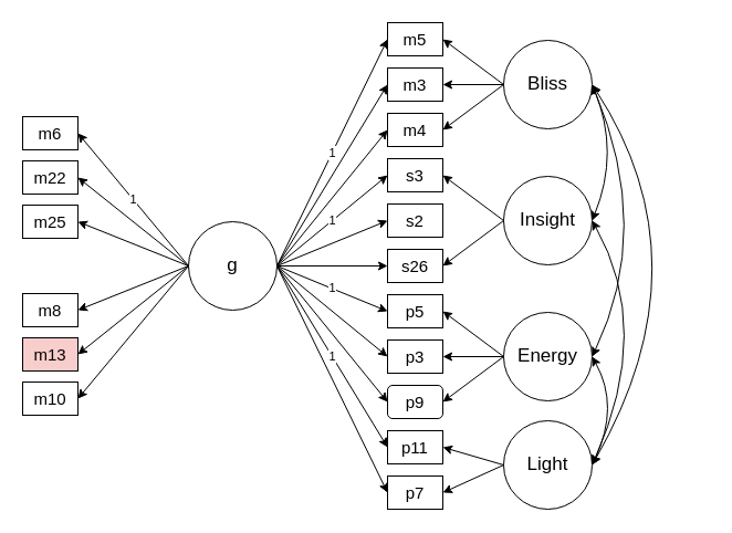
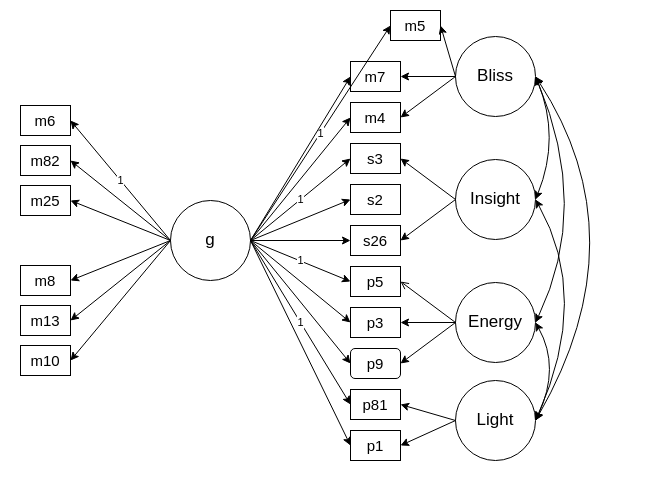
  <mxCell id="0" />
  <mxCell id="1" parent="0" />
  <mxCell id="2" value="m6" style="rounded=0;whiteSpace=wrap;html=1;fontSize=15;" parent="1" vertex="1"><mxGeometry x="20" y="105" width="50" height="30" as="geometry" /></mxCell>
- <mxCell id="3" value="m22" style="rounded=0;whiteSpace=wrap;html=1;fontSize=15;" parent="1" vertex="1"><mxGeometry x="20" y="145" width="50" height="30" as="geometry" /></mxCell>
+ <mxCell id="3" value="m82" style="rounded=0;whiteSpace=wrap;html=1;fontSize=15;" parent="1" vertex="1"><mxGeometry x="20" y="145" width="50" height="30" as="geometry" /></mxCell>
  <mxCell id="4" value="m25" style="rounded=0;whiteSpace=wrap;html=1;fontSize=15;" parent="1" vertex="1"><mxGeometry x="20" y="185" width="50" height="30" as="geometry" /></mxCell>
  <mxCell id="5" value="m8" style="rounded=0;whiteSpace=wrap;html=1;fontSize=15;" parent="1" vertex="1"><mxGeometry x="20" y="265" width="50" height="30" as="geometry" /></mxCell>
  <mxCell id="6" value="&lt;div style=&quot;font-size: 17px;&quot;&gt;&lt;span style=&quot;font-size: 17px;&quot;&gt;g&lt;/span&gt;&lt;/div&gt;" style="ellipse;whiteSpace=wrap;html=1;aspect=fixed;fontSize=17;" parent="1" vertex="1"><mxGeometry x="170" y="200" width="80" height="80" as="geometry" /></mxCell>
- <mxCell id="7" value="m5" style="rounded=0;whiteSpace=wrap;html=1;fontSize=15;" parent="1" vertex="1"><mxGeometry x="350" y="20" width="50" height="30" as="geometry" /></mxCell>
- <mxCell id="8" value="m3" style="rounded=0;whiteSpace=wrap;html=1;fontSize=15;" parent="1" vertex="1"><mxGeometry x="350" y="61" width="50" height="30" as="geometry" /></mxCell>
+ <mxCell id="7" value="m5" style="rounded=0;whiteSpace=wrap;html=1;fontSize=15;" parent="1" vertex="1"><mxGeometry x="390" y="10" width="50" height="30" as="geometry" /></mxCell>
+ <mxCell id="8" value="m7" style="rounded=0;whiteSpace=wrap;html=1;fontSize=15;" parent="1" vertex="1"><mxGeometry x="350" y="61" width="50" height="30" as="geometry" /></mxCell>
  <mxCell id="9" value="m4" style="rounded=0;whiteSpace=wrap;html=1;fontSize=15;" parent="1" vertex="1"><mxGeometry x="350" y="102" width="50" height="30" as="geometry" /></mxCell>
  <mxCell id="10" value="s3" style="rounded=0;whiteSpace=wrap;html=1;fontSize=15;" parent="1" vertex="1"><mxGeometry x="350" y="143" width="50" height="30" as="geometry" /></mxCell>
  <mxCell id="11" value="s2" style="rounded=0;whiteSpace=wrap;html=1;fontSize=15;" parent="1" vertex="1"><mxGeometry x="350" y="184" width="50" height="30" as="geometry" /></mxCell>
  <mxCell id="12" value="s26" style="rounded=0;whiteSpace=wrap;html=1;fontSize=15;" parent="1" vertex="1"><mxGeometry x="350" y="225" width="50" height="30" as="geometry" /></mxCell>
  <mxCell id="13" value="Bliss" style="ellipse;whiteSpace=wrap;html=1;aspect=fixed;fontSize=17;" parent="1" vertex="1"><mxGeometry x="455" y="36" width="80" height="80" as="geometry" /></mxCell>
  <mxCell id="14" value="Insight" style="ellipse;whiteSpace=wrap;html=1;aspect=fixed;fontSize=17;" parent="1" vertex="1"><mxGeometry x="455" y="159" width="80" height="80" as="geometry" /></mxCell>
  <mxCell id="15" value="1" style="endArrow=classic;html=1;rounded=0;exitX=0;exitY=0.5;exitDx=0;exitDy=0;entryX=1;entryY=0.5;entryDx=0;entryDy=0;spacingBottom=0;" parent="1" source="6" target="2" edge="1"><mxGeometry width="50" height="50" relative="1" as="geometry"><mxPoint x="420" y="246" as="sourcePoint" /><mxPoint x="470" y="196" as="targetPoint" /></mxGeometry></mxCell>
  <mxCell id="16" value="" style="endArrow=classic;html=1;rounded=0;exitX=0;exitY=0.5;exitDx=0;exitDy=0;entryX=1;entryY=0.5;entryDx=0;entryDy=0;" parent="1" source="6" target="3" edge="1"><mxGeometry width="50" height="50" relative="1" as="geometry"><mxPoint x="325" y="66" as="sourcePoint" /><mxPoint x="145" y="6" as="targetPoint" /></mxGeometry></mxCell>
  <mxCell id="17" value="" style="endArrow=classic;html=1;rounded=0;entryX=1;entryY=0.5;entryDx=0;entryDy=0;exitX=0;exitY=0.5;exitDx=0;exitDy=0;" parent="1" source="6" target="4" edge="1"><mxGeometry width="50" height="50" relative="1" as="geometry"><mxPoint x="370" y="36" as="sourcePoint" /><mxPoint x="155" y="16" as="targetPoint" /></mxGeometry></mxCell>
  <mxCell id="18" value="1" style="endArrow=classic;html=1;rounded=0;exitX=1;exitY=0.5;exitDx=0;exitDy=0;entryX=0;entryY=0.5;entryDx=0;entryDy=0;" parent="1" source="6" target="7" edge="1"><mxGeometry width="50" height="50" relative="1" as="geometry"><mxPoint x="345" y="98" as="sourcePoint" /><mxPoint x="165" y="38" as="targetPoint" /></mxGeometry></mxCell>
  <mxCell id="19" value="" style="endArrow=classic;html=1;rounded=0;exitX=1;exitY=0.5;exitDx=0;exitDy=0;entryX=0;entryY=0.5;entryDx=0;entryDy=0;" parent="1" source="6" target="8" edge="1"><mxGeometry width="50" height="50" relative="1" as="geometry"><mxPoint x="355" y="108" as="sourcePoint" /><mxPoint x="175" y="48" as="targetPoint" /></mxGeometry></mxCell>
  <mxCell id="20" value="" style="endArrow=classic;html=1;rounded=0;exitX=1;exitY=0.5;exitDx=0;exitDy=0;entryX=0;entryY=0.5;entryDx=0;entryDy=0;" parent="1" source="6" target="9" edge="1"><mxGeometry width="50" height="50" relative="1" as="geometry"><mxPoint x="365" y="118" as="sourcePoint" /><mxPoint x="185" y="58" as="targetPoint" /></mxGeometry></mxCell>
  <mxCell id="21" value="Energy" style="ellipse;whiteSpace=wrap;html=1;aspect=fixed;fontSize=17;" parent="1" vertex="1"><mxGeometry x="455" y="282" width="80" height="80" as="geometry" /></mxCell>
  <mxCell id="22" value="Light" style="ellipse;whiteSpace=wrap;html=1;aspect=fixed;fontSize=17;" parent="1" vertex="1"><mxGeometry x="455" y="380" width="80" height="80" as="geometry" /></mxCell>
  <mxCell id="23" value="1" style="endArrow=classic;html=1;rounded=0;exitX=1;exitY=0.5;exitDx=0;exitDy=0;entryX=0;entryY=0.5;entryDx=0;entryDy=0;" parent="1" source="6" target="10" edge="1"><mxGeometry width="50" height="50" relative="1" as="geometry"><mxPoint x="325" y="158" as="sourcePoint" /><mxPoint x="280" y="208" as="targetPoint" /></mxGeometry></mxCell>
  <mxCell id="24" value="" style="endArrow=classic;html=1;rounded=0;entryX=0;entryY=0.5;entryDx=0;entryDy=0;exitX=1;exitY=0.5;exitDx=0;exitDy=0;" parent="1" source="6" target="11" edge="1"><mxGeometry width="50" height="50" relative="1" as="geometry"><mxPoint x="400" y="168" as="sourcePoint" /><mxPoint x="290" y="218" as="targetPoint" /></mxGeometry></mxCell>
  <mxCell id="25" value="" style="endArrow=classic;html=1;rounded=0;exitX=1;exitY=0.5;exitDx=0;exitDy=0;entryX=0;entryY=0.5;entryDx=0;entryDy=0;" parent="1" source="6" target="12" edge="1"><mxGeometry width="50" height="50" relative="1" as="geometry"><mxPoint x="345" y="178" as="sourcePoint" /><mxPoint x="300" y="228" as="targetPoint" /></mxGeometry></mxCell>
  <mxCell id="26" value="" style="endArrow=classic;html=1;rounded=0;exitX=0;exitY=0.5;exitDx=0;exitDy=0;entryX=1;entryY=0.5;entryDx=0;entryDy=0;" parent="1" source="6" target="5" edge="1"><mxGeometry width="50" height="50" relative="1" as="geometry"><mxPoint x="335" y="156" as="sourcePoint" /><mxPoint x="500" y="206" as="targetPoint" /></mxGeometry></mxCell>
  <mxCell id="27" value="" style="endArrow=classic;html=1;rounded=0;exitX=0;exitY=0.5;exitDx=0;exitDy=0;entryX=1;entryY=0.5;entryDx=0;entryDy=0;" parent="1" source="13" target="8" edge="1"><mxGeometry width="50" height="50" relative="1" as="geometry"><mxPoint x="425" y="240" as="sourcePoint" /><mxPoint x="365" y="200" as="targetPoint" /></mxGeometry></mxCell>
  <mxCell id="28" value="" style="endArrow=classic;html=1;rounded=0;exitX=0;exitY=0.5;exitDx=0;exitDy=0;entryX=1;entryY=0.5;entryDx=0;entryDy=0;" parent="1" source="13" target="9" edge="1"><mxGeometry width="50" height="50" relative="1" as="geometry"><mxPoint x="435" y="250" as="sourcePoint" /><mxPoint x="375" y="210" as="targetPoint" /></mxGeometry></mxCell>
  <mxCell id="29" value="" style="endArrow=classic;html=1;rounded=0;exitX=0;exitY=0.5;exitDx=0;exitDy=0;entryX=1;entryY=0.5;entryDx=0;entryDy=0;" parent="1" source="14" target="10" edge="1"><mxGeometry width="50" height="50" relative="1" as="geometry"><mxPoint x="427.5" y="260" as="sourcePoint" /><mxPoint x="367.5" y="220" as="targetPoint" /></mxGeometry></mxCell>
  <mxCell id="30" value="" style="endArrow=classic;html=1;rounded=0;exitX=0;exitY=0.5;exitDx=0;exitDy=0;entryX=1;entryY=0.5;entryDx=0;entryDy=0;" parent="1" source="14" target="12" edge="1"><mxGeometry width="50" height="50" relative="1" as="geometry"><mxPoint x="447.5" y="280" as="sourcePoint" /><mxPoint x="387.5" y="240" as="targetPoint" /></mxGeometry></mxCell>
  <mxCell id="31" value="p5" style="rounded=0;whiteSpace=wrap;html=1;fontSize=15;" parent="1" vertex="1"><mxGeometry x="350" y="266" width="50" height="30" as="geometry" /></mxCell>
  <mxCell id="32" value="p3" style="rounded=0;whiteSpace=wrap;html=1;fontSize=15;" parent="1" vertex="1"><mxGeometry x="350" y="307" width="50" height="30" as="geometry" /></mxCell>
  <mxCell id="33" value="p9" style="whiteSpace=wrap;html=1;fontSize=15;rounded=1;" parent="1" vertex="1"><mxGeometry x="350" y="348" width="50" height="30" as="geometry" /></mxCell>
  <mxCell id="34" value="1" style="endArrow=classic;html=1;rounded=0;entryX=0;entryY=0.5;entryDx=0;entryDy=0;exitX=1;exitY=0.5;exitDx=0;exitDy=0;" parent="1" source="6" target="31" edge="1"><mxGeometry width="50" height="50" relative="1" as="geometry"><mxPoint x="130" y="488" as="sourcePoint" /><mxPoint x="200" y="478" as="targetPoint" /></mxGeometry></mxCell>
  <mxCell id="35" value="" style="endArrow=classic;html=1;rounded=0;entryX=1;entryY=0.5;entryDx=0;entryDy=0;exitX=0;exitY=0.5;exitDx=0;exitDy=0;" parent="1" source="21" target="33" edge="1"><mxGeometry width="50" height="50" relative="1" as="geometry"><mxPoint x="215" y="630" as="sourcePoint" /><mxPoint x="175" y="610" as="targetPoint" /></mxGeometry></mxCell>
- <mxCell id="36" value="p11" style="rounded=0;whiteSpace=wrap;html=1;fontSize=15;" parent="1" vertex="1"><mxGeometry x="350" y="389" width="50" height="30" as="geometry" /></mxCell>
- <mxCell id="37" value="p7" style="rounded=0;whiteSpace=wrap;html=1;fontSize=15;" parent="1" vertex="1"><mxGeometry x="350" y="430" width="50" height="30" as="geometry" /></mxCell>
+ <mxCell id="36" value="p81" style="rounded=0;whiteSpace=wrap;html=1;fontSize=15;" parent="1" vertex="1"><mxGeometry x="350" y="389" width="50" height="30" as="geometry" /></mxCell>
+ <mxCell id="37" value="p1" style="rounded=0;whiteSpace=wrap;html=1;fontSize=15;" parent="1" vertex="1"><mxGeometry x="350" y="430" width="50" height="30" as="geometry" /></mxCell>
  <mxCell id="38" value="" style="endArrow=classic;html=1;rounded=0;entryX=1;entryY=0.5;entryDx=0;entryDy=0;exitX=0;exitY=0.5;exitDx=0;exitDy=0;" parent="1" source="21" target="32" edge="1"><mxGeometry width="50" height="50" relative="1" as="geometry"><mxPoint x="215" y="520" as="sourcePoint" /><mxPoint x="285" y="570" as="targetPoint" /></mxGeometry></mxCell>
  <mxCell id="39" value="" style="endArrow=classic;html=1;rounded=0;entryX=1;entryY=0.5;entryDx=0;entryDy=0;exitX=0;exitY=0.5;exitDx=0;exitDy=0;" parent="1" source="22" target="36" edge="1"><mxGeometry width="50" height="50" relative="1" as="geometry"><mxPoint x="382.5" y="440" as="sourcePoint" /><mxPoint x="442.5" y="480" as="targetPoint" /></mxGeometry></mxCell>
  <mxCell id="40" value="" style="endArrow=classic;html=1;rounded=0;entryX=1;entryY=0.5;entryDx=0;entryDy=0;exitX=0;exitY=0.5;exitDx=0;exitDy=0;" parent="1" source="22" target="37" edge="1"><mxGeometry width="50" height="50" relative="1" as="geometry"><mxPoint x="392.5" y="450" as="sourcePoint" /><mxPoint x="452.5" y="490" as="targetPoint" /></mxGeometry></mxCell>
- <mxCell id="41" value="m13" style="rounded=0;whiteSpace=wrap;html=1;fontSize=15;fillColor=#f8cecc;" parent="1" vertex="1"><mxGeometry x="20" y="305" width="50" height="30" as="geometry" /></mxCell>
+ <mxCell id="41" value="m13" style="rounded=0;whiteSpace=wrap;html=1;fontSize=15;" parent="1" vertex="1"><mxGeometry x="20" y="305" width="50" height="30" as="geometry" /></mxCell>
  <mxCell id="42" value="m10" style="rounded=0;whiteSpace=wrap;html=1;fontSize=15;" parent="1" vertex="1"><mxGeometry x="20" y="345" width="50" height="30" as="geometry" /></mxCell>
  <mxCell id="43" value="" style="endArrow=classic;html=1;rounded=0;exitX=0;exitY=0.5;exitDx=0;exitDy=0;entryX=1;entryY=0.5;entryDx=0;entryDy=0;" parent="1" source="6" target="41" edge="1"><mxGeometry width="50" height="50" relative="1" as="geometry"><mxPoint x="325" y="218" as="sourcePoint" /><mxPoint x="215" y="268" as="targetPoint" /></mxGeometry></mxCell>
  <mxCell id="44" value="" style="endArrow=classic;html=1;rounded=0;exitX=0;exitY=0.5;exitDx=0;exitDy=0;entryX=1;entryY=0.5;entryDx=0;entryDy=0;" parent="1" source="6" target="42" edge="1"><mxGeometry width="50" height="50" relative="1" as="geometry"><mxPoint x="335" y="228" as="sourcePoint" /><mxPoint x="225" y="278" as="targetPoint" /></mxGeometry></mxCell>
  <mxCell id="45" value="" style="endArrow=classic;html=1;rounded=0;entryX=0;entryY=0.5;entryDx=0;entryDy=0;exitX=1;exitY=0.5;exitDx=0;exitDy=0;" edge="1" parent="1" source="6" target="32"><mxGeometry width="50" height="50" relative="1" as="geometry"><mxPoint x="200" y="298" as="sourcePoint" /><mxPoint x="280" y="418" as="targetPoint" /></mxGeometry></mxCell>
  <mxCell id="46" value="" style="endArrow=classic;html=1;rounded=0;entryX=0;entryY=0.5;entryDx=0;entryDy=0;exitX=1;exitY=0.5;exitDx=0;exitDy=0;" edge="1" parent="1" source="6" target="37"><mxGeometry width="50" height="50" relative="1" as="geometry"><mxPoint x="170" y="348" as="sourcePoint" /><mxPoint x="250" y="468" as="targetPoint" /></mxGeometry></mxCell>
  <mxCell id="47" value="" style="endArrow=classic;html=1;rounded=0;entryX=0;entryY=0.5;entryDx=0;entryDy=0;exitX=1;exitY=0.5;exitDx=0;exitDy=0;" edge="1" parent="1" source="6" target="33"><mxGeometry width="50" height="50" relative="1" as="geometry"><mxPoint x="200" y="353" as="sourcePoint" /><mxPoint x="280" y="473" as="targetPoint" /></mxGeometry></mxCell>
  <mxCell id="48" value="1" style="endArrow=classic;html=1;rounded=0;entryX=0;entryY=0.5;entryDx=0;entryDy=0;exitX=1;exitY=0.5;exitDx=0;exitDy=0;" edge="1" parent="1" source="6" target="36"><mxGeometry width="50" height="50" relative="1" as="geometry"><mxPoint x="190" y="368" as="sourcePoint" /><mxPoint x="270" y="488" as="targetPoint" /></mxGeometry></mxCell>
  <mxCell id="49" value="" style="endArrow=classic;html=1;rounded=0;exitX=0;exitY=0.5;exitDx=0;exitDy=0;entryX=1;entryY=0.5;entryDx=0;entryDy=0;" edge="1" parent="1" source="13" target="7"><mxGeometry width="50" height="50" relative="1" as="geometry"><mxPoint x="465" y="86" as="sourcePoint" /><mxPoint x="410" y="86" as="targetPoint" /></mxGeometry></mxCell>
- <mxCell id="50" value="" style="endArrow=classic;html=1;rounded=0;entryX=1;entryY=0.5;entryDx=0;entryDy=0;exitX=0;exitY=0.5;exitDx=0;exitDy=0;" edge="1" parent="1" source="21" target="31"><mxGeometry width="50" height="50" relative="1" as="geometry"><mxPoint x="465" y="325" as="sourcePoint" /><mxPoint x="410" y="373" as="targetPoint" /></mxGeometry></mxCell>
+ <mxCell id="50" value="" style="endArrow=open;html=1;rounded=0;entryX=1;entryY=0.5;entryDx=0;entryDy=0;exitX=0;exitY=0.5;exitDx=0;exitDy=0;" edge="1" parent="1" source="21" target="31"><mxGeometry width="50" height="50" relative="1" as="geometry"><mxPoint x="465" y="325" as="sourcePoint" /><mxPoint x="410" y="373" as="targetPoint" /></mxGeometry></mxCell>
  <mxCell id="51" value="" style="endArrow=classic;startArrow=classic;html=1;rounded=0;entryX=1;entryY=0.5;entryDx=0;entryDy=0;exitX=1;exitY=0.5;exitDx=0;exitDy=0;curved=1;" edge="1" parent="1" source="14" target="13"><mxGeometry width="50" height="50" relative="1" as="geometry"><mxPoint x="580" y="152" as="sourcePoint" /><mxPoint x="630" y="102" as="targetPoint" /><Array as="points"><mxPoint x="560" y="137" /></Array></mxGeometry></mxCell>
  <mxCell id="52" value="" style="endArrow=classic;startArrow=classic;html=1;rounded=0;entryX=1;entryY=0.5;entryDx=0;entryDy=0;exitX=1;exitY=0.5;exitDx=0;exitDy=0;curved=1;" edge="1" parent="1" source="22" target="21"><mxGeometry width="50" height="50" relative="1" as="geometry"><mxPoint x="535" y="440" as="sourcePoint" /><mxPoint x="535" y="317" as="targetPoint" /><Array as="points"><mxPoint x="560" y="367" /></Array></mxGeometry></mxCell>
  <mxCell id="53" value="" style="endArrow=classic;startArrow=classic;html=1;rounded=0;entryX=1;entryY=0.5;entryDx=0;entryDy=0;exitX=1;exitY=0.5;exitDx=0;exitDy=0;curved=1;" edge="1" parent="1" source="21" target="13"><mxGeometry width="50" height="50" relative="1" as="geometry"><mxPoint x="545" y="209" as="sourcePoint" /><mxPoint x="545" y="86" as="targetPoint" /><Array as="points"><mxPoint x="590" y="207" /></Array></mxGeometry></mxCell>
  <mxCell id="54" value="" style="endArrow=classic;startArrow=classic;html=1;rounded=0;entryX=1;entryY=0.5;entryDx=0;entryDy=0;exitX=1;exitY=0.5;exitDx=0;exitDy=0;curved=1;" edge="1" parent="1" source="22" target="13"><mxGeometry width="50" height="50" relative="1" as="geometry"><mxPoint x="600" y="363" as="sourcePoint" /><mxPoint x="600" y="117" as="targetPoint" /><Array as="points"><mxPoint x="640" y="237" /></Array></mxGeometry></mxCell>
  <mxCell id="55" value="" style="endArrow=classic;startArrow=classic;html=1;rounded=0;entryX=1;entryY=0.5;entryDx=0;entryDy=0;exitX=1;exitY=0.5;exitDx=0;exitDy=0;curved=1;" edge="1" parent="1" source="22" target="14"><mxGeometry width="50" height="50" relative="1" as="geometry"><mxPoint x="640" y="460" as="sourcePoint" /><mxPoint x="640" y="214" as="targetPoint" /><Array as="points"><mxPoint x="590" y="297" /></Array></mxGeometry></mxCell>
